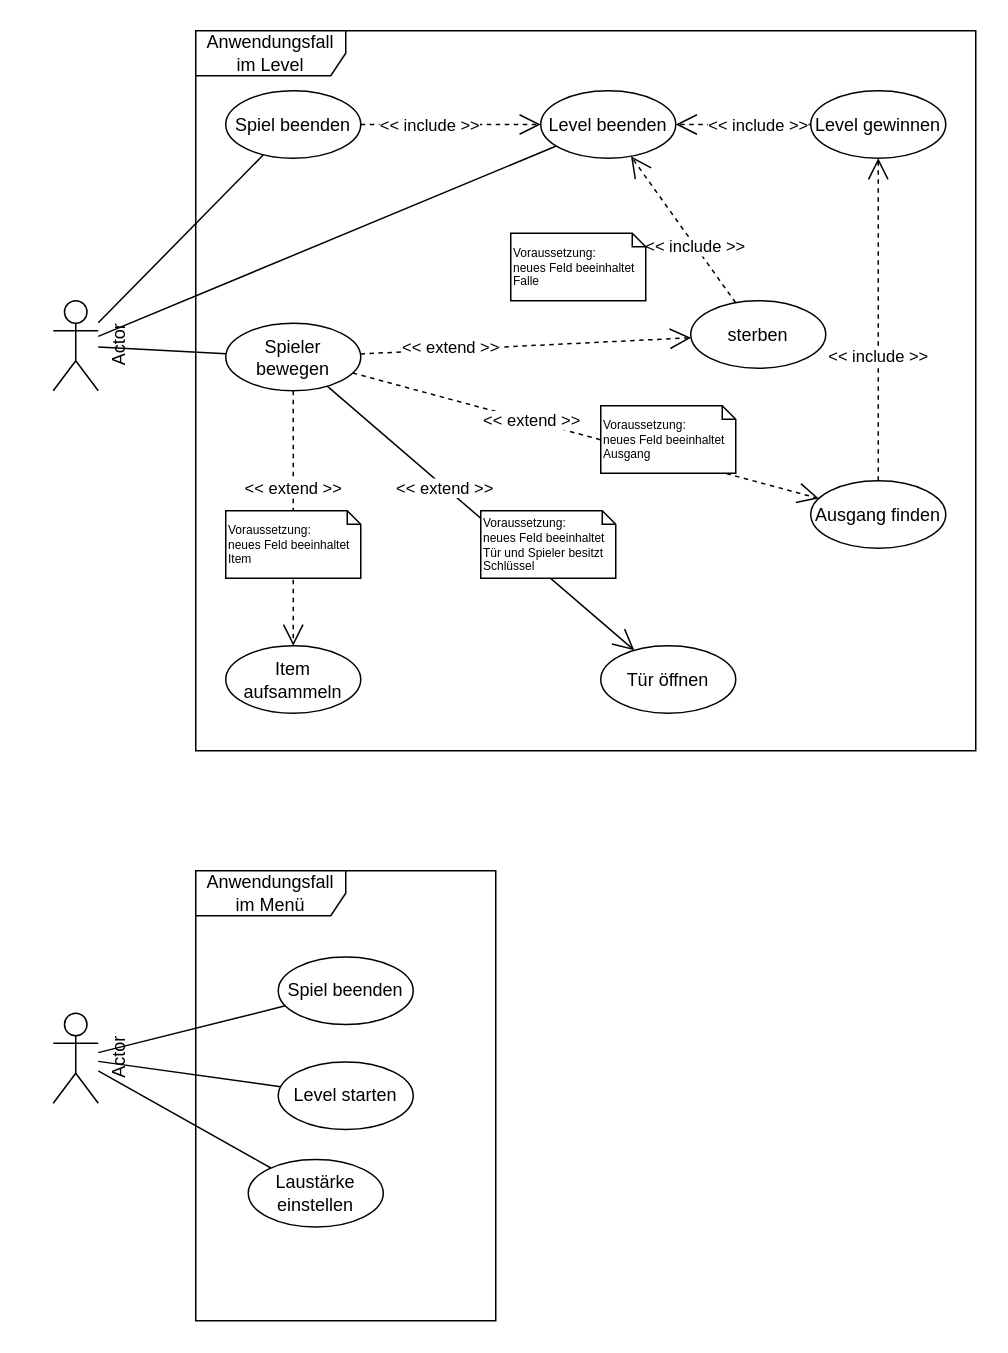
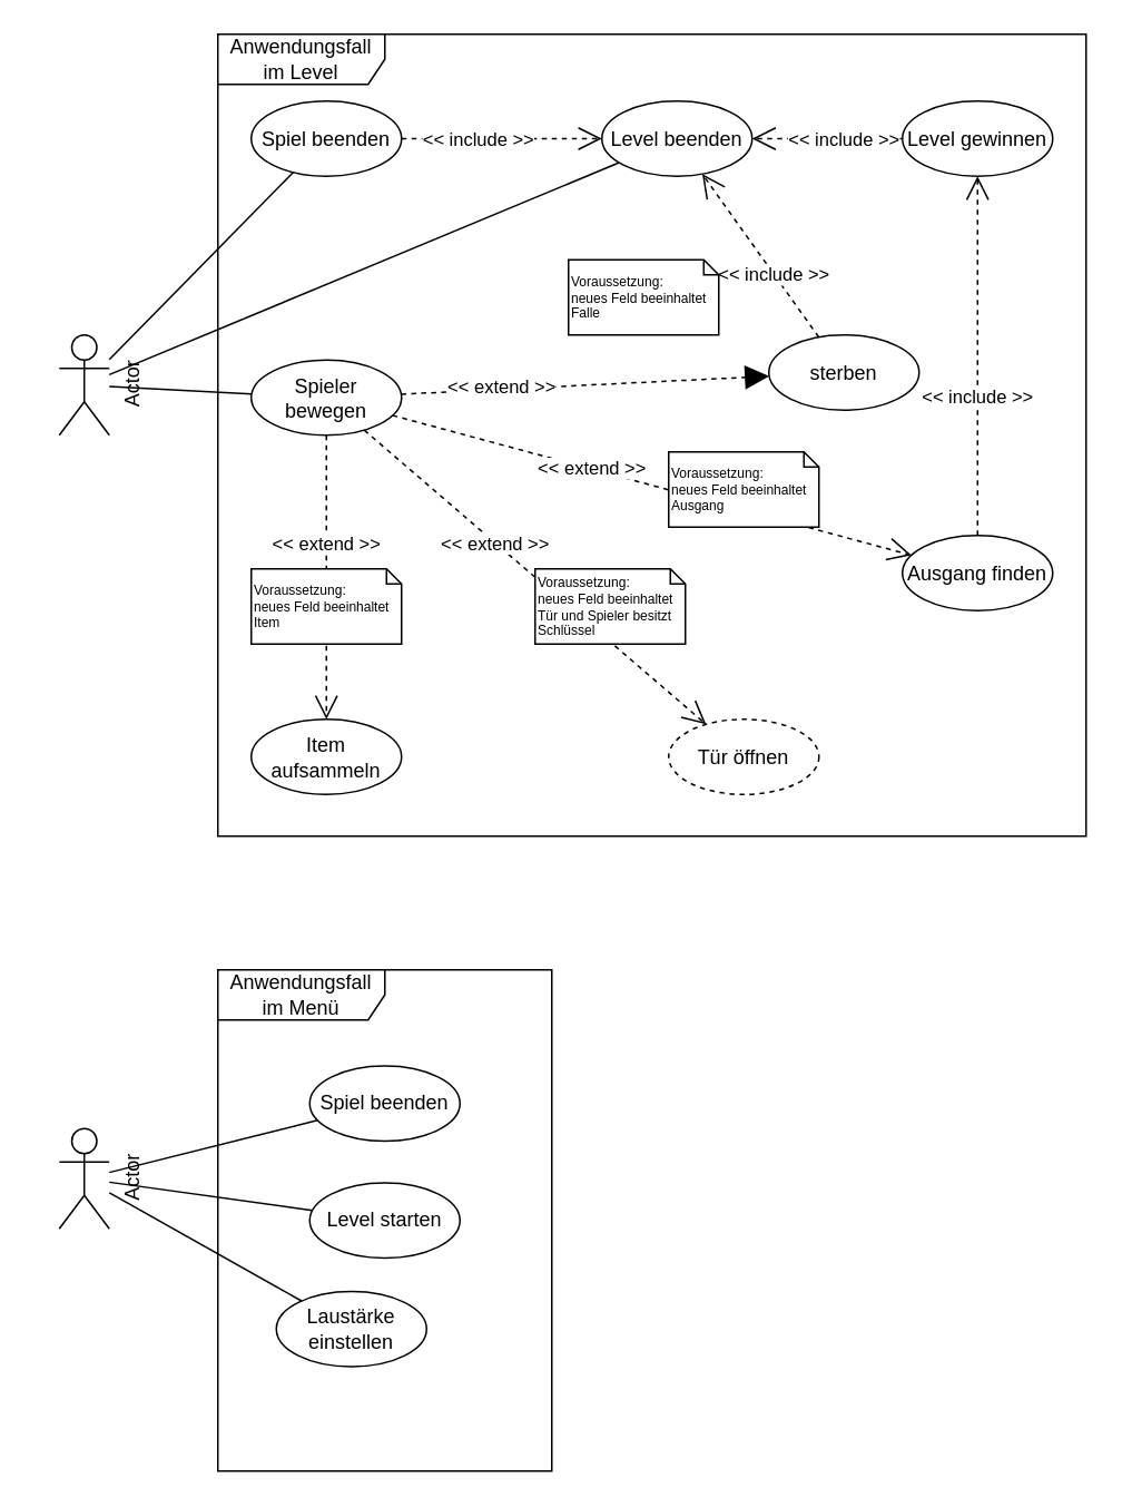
  <mxCell id="0" />
  <mxCell id="1" parent="0" />
  <mxCell id="2" value="Actor" style="shape=umlActor;verticalLabelPosition=bottom;verticalAlign=top;html=1;outlineConnect=0;direction=south;rotation=-90;rounded=0;" parent="1" vertex="1"><mxGeometry x="20" y="215" width="60" height="30" as="geometry" /></mxCell>
  <mxCell id="3" value="Anwendungsfall im Level" style="shape=umlFrame;whiteSpace=wrap;html=1;width=100;rounded=0;" parent="1" vertex="1"><mxGeometry x="130" y="20" width="520" height="480" as="geometry" /></mxCell>
  <mxCell id="4" value="Spiel beenden" style="ellipse;whiteSpace=wrap;html=1;rounded=0;" parent="1" vertex="1"><mxGeometry x="150" y="60" width="90" height="45" as="geometry" /></mxCell>
  <mxCell id="5" value="&amp;lt;&amp;lt; include &amp;gt;&amp;gt;" style="endArrow=open;endSize=12;dashed=1;html=1;rounded=0;" parent="1" source="4" target="8" edge="1"><mxGeometry x="-0.231" width="160" relative="1" as="geometry"><mxPoint x="230" y="150" as="sourcePoint" /><mxPoint x="195" y="150" as="targetPoint" /><mxPoint as="offset" /></mxGeometry></mxCell>
  <mxCell id="6" value="" style="endArrow=none;html=1;rounded=0;" parent="1" source="2" target="4" edge="1"><mxGeometry width="50" height="50" relative="1" as="geometry"><mxPoint x="250" y="240" as="sourcePoint" /><mxPoint x="300" y="190" as="targetPoint" /></mxGeometry></mxCell>
  <mxCell id="7" value="" style="endArrow=none;html=1;rounded=0;" parent="1" source="2" target="8" edge="1"><mxGeometry width="50" height="50" relative="1" as="geometry"><mxPoint x="90" y="116.826" as="sourcePoint" /><mxPoint x="159.685" y="186.445" as="targetPoint" /></mxGeometry></mxCell>
  <mxCell id="8" value="Level beenden" style="ellipse;whiteSpace=wrap;html=1;rounded=0;" parent="1" vertex="1"><mxGeometry x="360" y="60" width="90" height="45" as="geometry" /></mxCell>
  <mxCell id="9" value="Spieler bewegen" style="ellipse;whiteSpace=wrap;html=1;rounded=0;" parent="1" vertex="1"><mxGeometry x="150" y="215" width="90" height="45" as="geometry" /></mxCell>
  <mxCell id="10" value="sterben" style="ellipse;whiteSpace=wrap;html=1;rounded=0;" parent="1" vertex="1"><mxGeometry x="460" y="200" width="90" height="45" as="geometry" /></mxCell>
  <mxCell id="11" value="Item aufsammeln" style="ellipse;whiteSpace=wrap;html=1;rounded=0;" parent="1" vertex="1"><mxGeometry x="150" y="430" width="90" height="45" as="geometry" /></mxCell>
- <mxCell id="12" value="Tür öffnen" style="ellipse;whiteSpace=wrap;html=1;rounded=0;" parent="1" vertex="1"><mxGeometry x="400" y="430" width="90" height="45" as="geometry" /></mxCell>
+ <mxCell id="12" value="Tür öffnen" style="ellipse;whiteSpace=wrap;html=1;rounded=0;dashed=1;" parent="1" vertex="1"><mxGeometry x="400" y="430" width="90" height="45" as="geometry" /></mxCell>
  <mxCell id="13" value="Ausgang finden" style="ellipse;whiteSpace=wrap;html=1;rounded=0;" parent="1" vertex="1"><mxGeometry x="540" y="320" width="90" height="45" as="geometry" /></mxCell>
  <mxCell id="14" value="Level gewinnen" style="ellipse;whiteSpace=wrap;html=1;rounded=0;" parent="1" vertex="1"><mxGeometry x="540" y="60" width="90" height="45" as="geometry" /></mxCell>
  <mxCell id="15" value="&amp;lt;&amp;lt; include &amp;gt;&amp;gt;" style="endArrow=open;endSize=12;dashed=1;html=1;rounded=0;" parent="1" source="14" target="8" edge="1"><mxGeometry x="-0.231" width="160" relative="1" as="geometry"><mxPoint x="340" y="95" as="sourcePoint" /><mxPoint x="340" y="130" as="targetPoint" /><mxPoint as="offset" /></mxGeometry></mxCell>
  <mxCell id="16" value="&amp;lt;&amp;lt; include &amp;gt;&amp;gt;" style="endArrow=open;endSize=12;dashed=1;html=1;rounded=0;" parent="1" source="10" target="8" edge="1"><mxGeometry x="-0.231" width="160" relative="1" as="geometry"><mxPoint x="320" y="150" as="sourcePoint" /><mxPoint x="320" y="185" as="targetPoint" /><mxPoint as="offset" /></mxGeometry></mxCell>
  <mxCell id="17" value="" style="endArrow=none;html=1;rounded=0;" parent="1" source="2" target="9" edge="1"><mxGeometry width="50" height="50" relative="1" as="geometry"><mxPoint x="250" y="240" as="sourcePoint" /><mxPoint x="300" y="190" as="targetPoint" /></mxGeometry></mxCell>
- <mxCell id="18" value="&amp;lt;&amp;lt; extend &amp;gt;&amp;gt;" style="endArrow=open;endSize=12;dashed=1;html=1;rounded=0;" parent="1" source="9" target="10" edge="1"><mxGeometry x="-0.453" y="2" width="160" relative="1" as="geometry"><mxPoint x="270" y="245" as="sourcePoint" /><mxPoint x="390" y="245" as="targetPoint" /><mxPoint as="offset" /></mxGeometry></mxCell>
+ <mxCell id="18" value="&amp;lt;&amp;lt; extend &amp;gt;&amp;gt;" style="endArrow=block;endSize=12;dashed=1;html=1;rounded=0;" parent="1" source="9" target="10" edge="1"><mxGeometry x="-0.453" y="2" width="160" relative="1" as="geometry"><mxPoint x="270" y="245" as="sourcePoint" /><mxPoint x="390" y="245" as="targetPoint" /><mxPoint as="offset" /></mxGeometry></mxCell>
  <mxCell id="19" value="&amp;lt;&amp;lt; extend &amp;gt;&amp;gt;" style="endArrow=open;endSize=12;dashed=1;html=1;rounded=0;" parent="1" source="9" target="13" edge="1"><mxGeometry x="-0.231" width="160" relative="1" as="geometry"><mxPoint x="243.336" y="235.717" as="sourcePoint" /><mxPoint x="376.666" y="194.285" as="targetPoint" /><mxPoint as="offset" /></mxGeometry></mxCell>
- <mxCell id="20" value="&amp;lt;&amp;lt; extend &amp;gt;&amp;gt;" style="endArrow=open;endSize=12;dashed=0;html=1;rounded=0;" parent="1" source="9" target="12" edge="1"><mxGeometry x="-0.231" width="160" relative="1" as="geometry"><mxPoint x="253.336" y="245.717" as="sourcePoint" /><mxPoint x="386.666" y="204.285" as="targetPoint" /><mxPoint as="offset" /></mxGeometry></mxCell>
+ <mxCell id="20" value="&amp;lt;&amp;lt; extend &amp;gt;&amp;gt;" style="endArrow=open;endSize=12;dashed=1;html=1;rounded=0;" parent="1" source="9" target="12" edge="1"><mxGeometry x="-0.231" width="160" relative="1" as="geometry"><mxPoint x="253.336" y="245.717" as="sourcePoint" /><mxPoint x="386.666" y="204.285" as="targetPoint" /><mxPoint as="offset" /></mxGeometry></mxCell>
  <mxCell id="21" value="&amp;lt;&amp;lt; extend &amp;gt;&amp;gt;" style="endArrow=open;endSize=12;dashed=1;html=1;rounded=0;" parent="1" source="9" target="11" edge="1"><mxGeometry x="-0.231" width="160" relative="1" as="geometry"><mxPoint x="263.336" y="255.717" as="sourcePoint" /><mxPoint x="396.666" y="214.285" as="targetPoint" /><mxPoint as="offset" /></mxGeometry></mxCell>
  <mxCell id="22" value="&amp;lt;&amp;lt; include &amp;gt;&amp;gt;" style="endArrow=open;endSize=12;dashed=1;html=1;rounded=0;" parent="1" source="13" target="14" edge="1"><mxGeometry x="-0.231" width="160" relative="1" as="geometry"><mxPoint x="506.23" y="192.051" as="sourcePoint" /><mxPoint x="433.697" y="112.966" as="targetPoint" /><mxPoint as="offset" /></mxGeometry></mxCell>
  <mxCell id="23" value="&lt;div style=&quot;font-size: 8px;&quot; align=&quot;left&quot;&gt;&lt;font style=&quot;font-size: 8px;&quot;&gt;Voraussetzung:&lt;/font&gt;&lt;font style=&quot;font-size: 8px;&quot;&gt;&lt;br style=&quot;font-size: 8px;&quot;&gt;&lt;/font&gt;&lt;/div&gt;&lt;div style=&quot;font-size: 8px;&quot; align=&quot;left&quot;&gt;&lt;font style=&quot;font-size: 8px;&quot;&gt;neues Feld beeinhaltet&lt;/font&gt;&lt;font style=&quot;font-size: 8px;&quot;&gt;&lt;br style=&quot;font-size: 8px;&quot;&gt;&lt;/font&gt;&lt;/div&gt;&lt;font style=&quot;font-size: 8px;&quot;&gt;Item&lt;/font&gt;" style="shape=note;size=9;whiteSpace=wrap;html=1;align=left;fontSize=8;rounded=0;" parent="1" vertex="1"><mxGeometry x="150" y="340" width="90" height="45" as="geometry" /></mxCell>
  <mxCell id="24" value="&lt;div style=&quot;font-size: 8px;&quot; align=&quot;left&quot;&gt;&lt;font style=&quot;font-size: 8px;&quot;&gt;Voraussetzung:&lt;/font&gt;&lt;font style=&quot;font-size: 8px;&quot;&gt;&lt;br style=&quot;font-size: 8px;&quot;&gt;&lt;/font&gt;&lt;/div&gt;&lt;div style=&quot;font-size: 8px;&quot; align=&quot;left&quot;&gt;&lt;font style=&quot;font-size: 8px;&quot;&gt;neues Feld beeinhaltet&lt;/font&gt;&lt;font style=&quot;font-size: 8px;&quot;&gt; Tür und Spieler besitzt Schlüssel&lt;br style=&quot;font-size: 8px;&quot;&gt;&lt;/font&gt;&lt;/div&gt;&lt;font style=&quot;font-size: 8px;&quot;&gt;&lt;/font&gt;" style="shape=note;size=9;whiteSpace=wrap;html=1;align=left;fontSize=8;rounded=0;" parent="1" vertex="1"><mxGeometry x="320" y="340" width="90" height="45" as="geometry" /></mxCell>
  <mxCell id="25" value="&lt;div style=&quot;font-size: 8px;&quot; align=&quot;left&quot;&gt;&lt;font style=&quot;font-size: 8px;&quot;&gt;Voraussetzung:&lt;/font&gt;&lt;font style=&quot;font-size: 8px;&quot;&gt;&lt;br style=&quot;font-size: 8px;&quot;&gt;&lt;/font&gt;&lt;/div&gt;&lt;div style=&quot;font-size: 8px;&quot; align=&quot;left&quot;&gt;&lt;font style=&quot;font-size: 8px;&quot;&gt;neues Feld beeinhaltet&lt;/font&gt;&lt;font style=&quot;font-size: 8px;&quot;&gt; Ausgang&lt;br style=&quot;font-size: 8px;&quot;&gt;&lt;/font&gt;&lt;/div&gt;&lt;font style=&quot;font-size: 8px;&quot;&gt;&lt;/font&gt;" style="shape=note;size=9;whiteSpace=wrap;html=1;align=left;fontSize=8;rounded=0;" parent="1" vertex="1"><mxGeometry x="400" y="270" width="90" height="45" as="geometry" /></mxCell>
  <mxCell id="26" value="&lt;div style=&quot;font-size: 8px;&quot; align=&quot;left&quot;&gt;&lt;font style=&quot;font-size: 8px;&quot;&gt;Voraussetzung:&lt;/font&gt;&lt;font style=&quot;font-size: 8px;&quot;&gt;&lt;br style=&quot;font-size: 8px;&quot;&gt;&lt;/font&gt;&lt;/div&gt;&lt;div style=&quot;font-size: 8px;&quot; align=&quot;left&quot;&gt;&lt;font style=&quot;font-size: 8px;&quot;&gt;neues Feld beeinhaltet&lt;/font&gt;&lt;font style=&quot;font-size: 8px;&quot;&gt; Falle&lt;br style=&quot;font-size: 8px;&quot;&gt;&lt;/font&gt;&lt;/div&gt;&lt;font style=&quot;font-size: 8px;&quot;&gt;&lt;/font&gt;" style="shape=note;size=9;whiteSpace=wrap;html=1;align=left;fontSize=8;rounded=0;" parent="1" vertex="1"><mxGeometry x="340" y="155" width="90" height="45" as="geometry" /></mxCell>
  <mxCell id="27" value="Actor" style="shape=umlActor;verticalLabelPosition=bottom;verticalAlign=top;html=1;outlineConnect=0;direction=south;rotation=-90;rounded=0;" vertex="1" parent="1"><mxGeometry x="20" y="690" width="60" height="30" as="geometry" /></mxCell>
  <mxCell id="28" value="Anwendungsfall im Menü" style="shape=umlFrame;whiteSpace=wrap;html=1;width=100;rounded=0;" vertex="1" parent="1"><mxGeometry x="130" y="580" width="200" height="300" as="geometry" /></mxCell>
  <mxCell id="29" value="Spiel beenden" style="ellipse;whiteSpace=wrap;html=1;rounded=0;" vertex="1" parent="1"><mxGeometry x="185" y="637.5" width="90" height="45" as="geometry" /></mxCell>
  <mxCell id="30" value="Level starten" style="ellipse;whiteSpace=wrap;html=1;rounded=0;" vertex="1" parent="1"><mxGeometry x="185" y="707.5" width="90" height="45" as="geometry" /></mxCell>
  <mxCell id="31" value="Laustärke einstellen" style="ellipse;whiteSpace=wrap;html=1;rounded=0;" vertex="1" parent="1"><mxGeometry x="165" y="772.5" width="90" height="45" as="geometry" /></mxCell>
  <mxCell id="32" value="" style="endArrow=none;html=1;rounded=0;" edge="1" parent="1" source="27" target="29"><mxGeometry width="50" height="50" relative="1" as="geometry"><mxPoint x="280" y="770" as="sourcePoint" /><mxPoint x="330" y="720" as="targetPoint" /></mxGeometry></mxCell>
  <mxCell id="33" value="" style="endArrow=none;html=1;rounded=0;" edge="1" parent="1" source="27" target="30"><mxGeometry width="50" height="50" relative="1" as="geometry"><mxPoint x="75" y="665.745" as="sourcePoint" /><mxPoint x="170.182" y="670.476" as="targetPoint" /></mxGeometry></mxCell>
  <mxCell id="34" value="" style="endArrow=none;html=1;rounded=0;" edge="1" parent="1" source="27" target="31"><mxGeometry width="50" height="50" relative="1" as="geometry"><mxPoint x="85" y="675.745" as="sourcePoint" /><mxPoint x="180.182" y="680.476" as="targetPoint" /></mxGeometry></mxCell>
